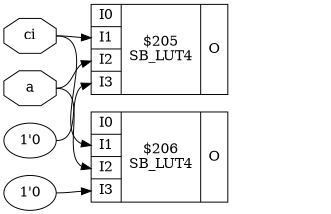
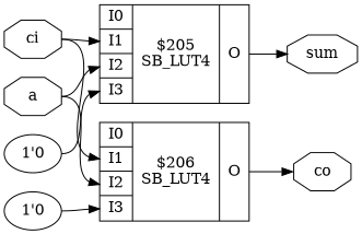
  digraph {
    rankdir=LR
    remincross=true
    node [shape=octagon]
    edge [color=black headport="p9:w" tailport=e]
    n1 [color=black fontcolor=black label=a]
    n2 [label="{{<p7> I0|<p8> I1|<p9> I2|<p10> I3}|$205\nSB_LUT4|{<p11> O}}" shape=record]
    n3 [label="{{<p7> I0|<p8> I1|<p9> I2|<p10> I3}|$206\nSB_LUT4|{<p11> O}}" shape=record]
+   n4 [color=black fontcolor=black label=sum]
+   n5 [color=black fontcolor=black label=co]
    n6 [color=black fontcolor=black label=ci]
    n7 [label="1'0" shape=""]
    n8 [label="1'0" shape=""]
    n1 -> n2
    n1 -> n3
+   n2 -> n4 [headport=w tailport="p11:e"]
+   n3 -> n5 [headport=w tailport="p11:e"]
    n6 -> n2 [headport="p8:w"]
    n6 -> n3 [headport="p8:w"]
    n7 -> n2 [headport="p10:w"]
    n8 -> n3 [headport="p10:w"]
  }
